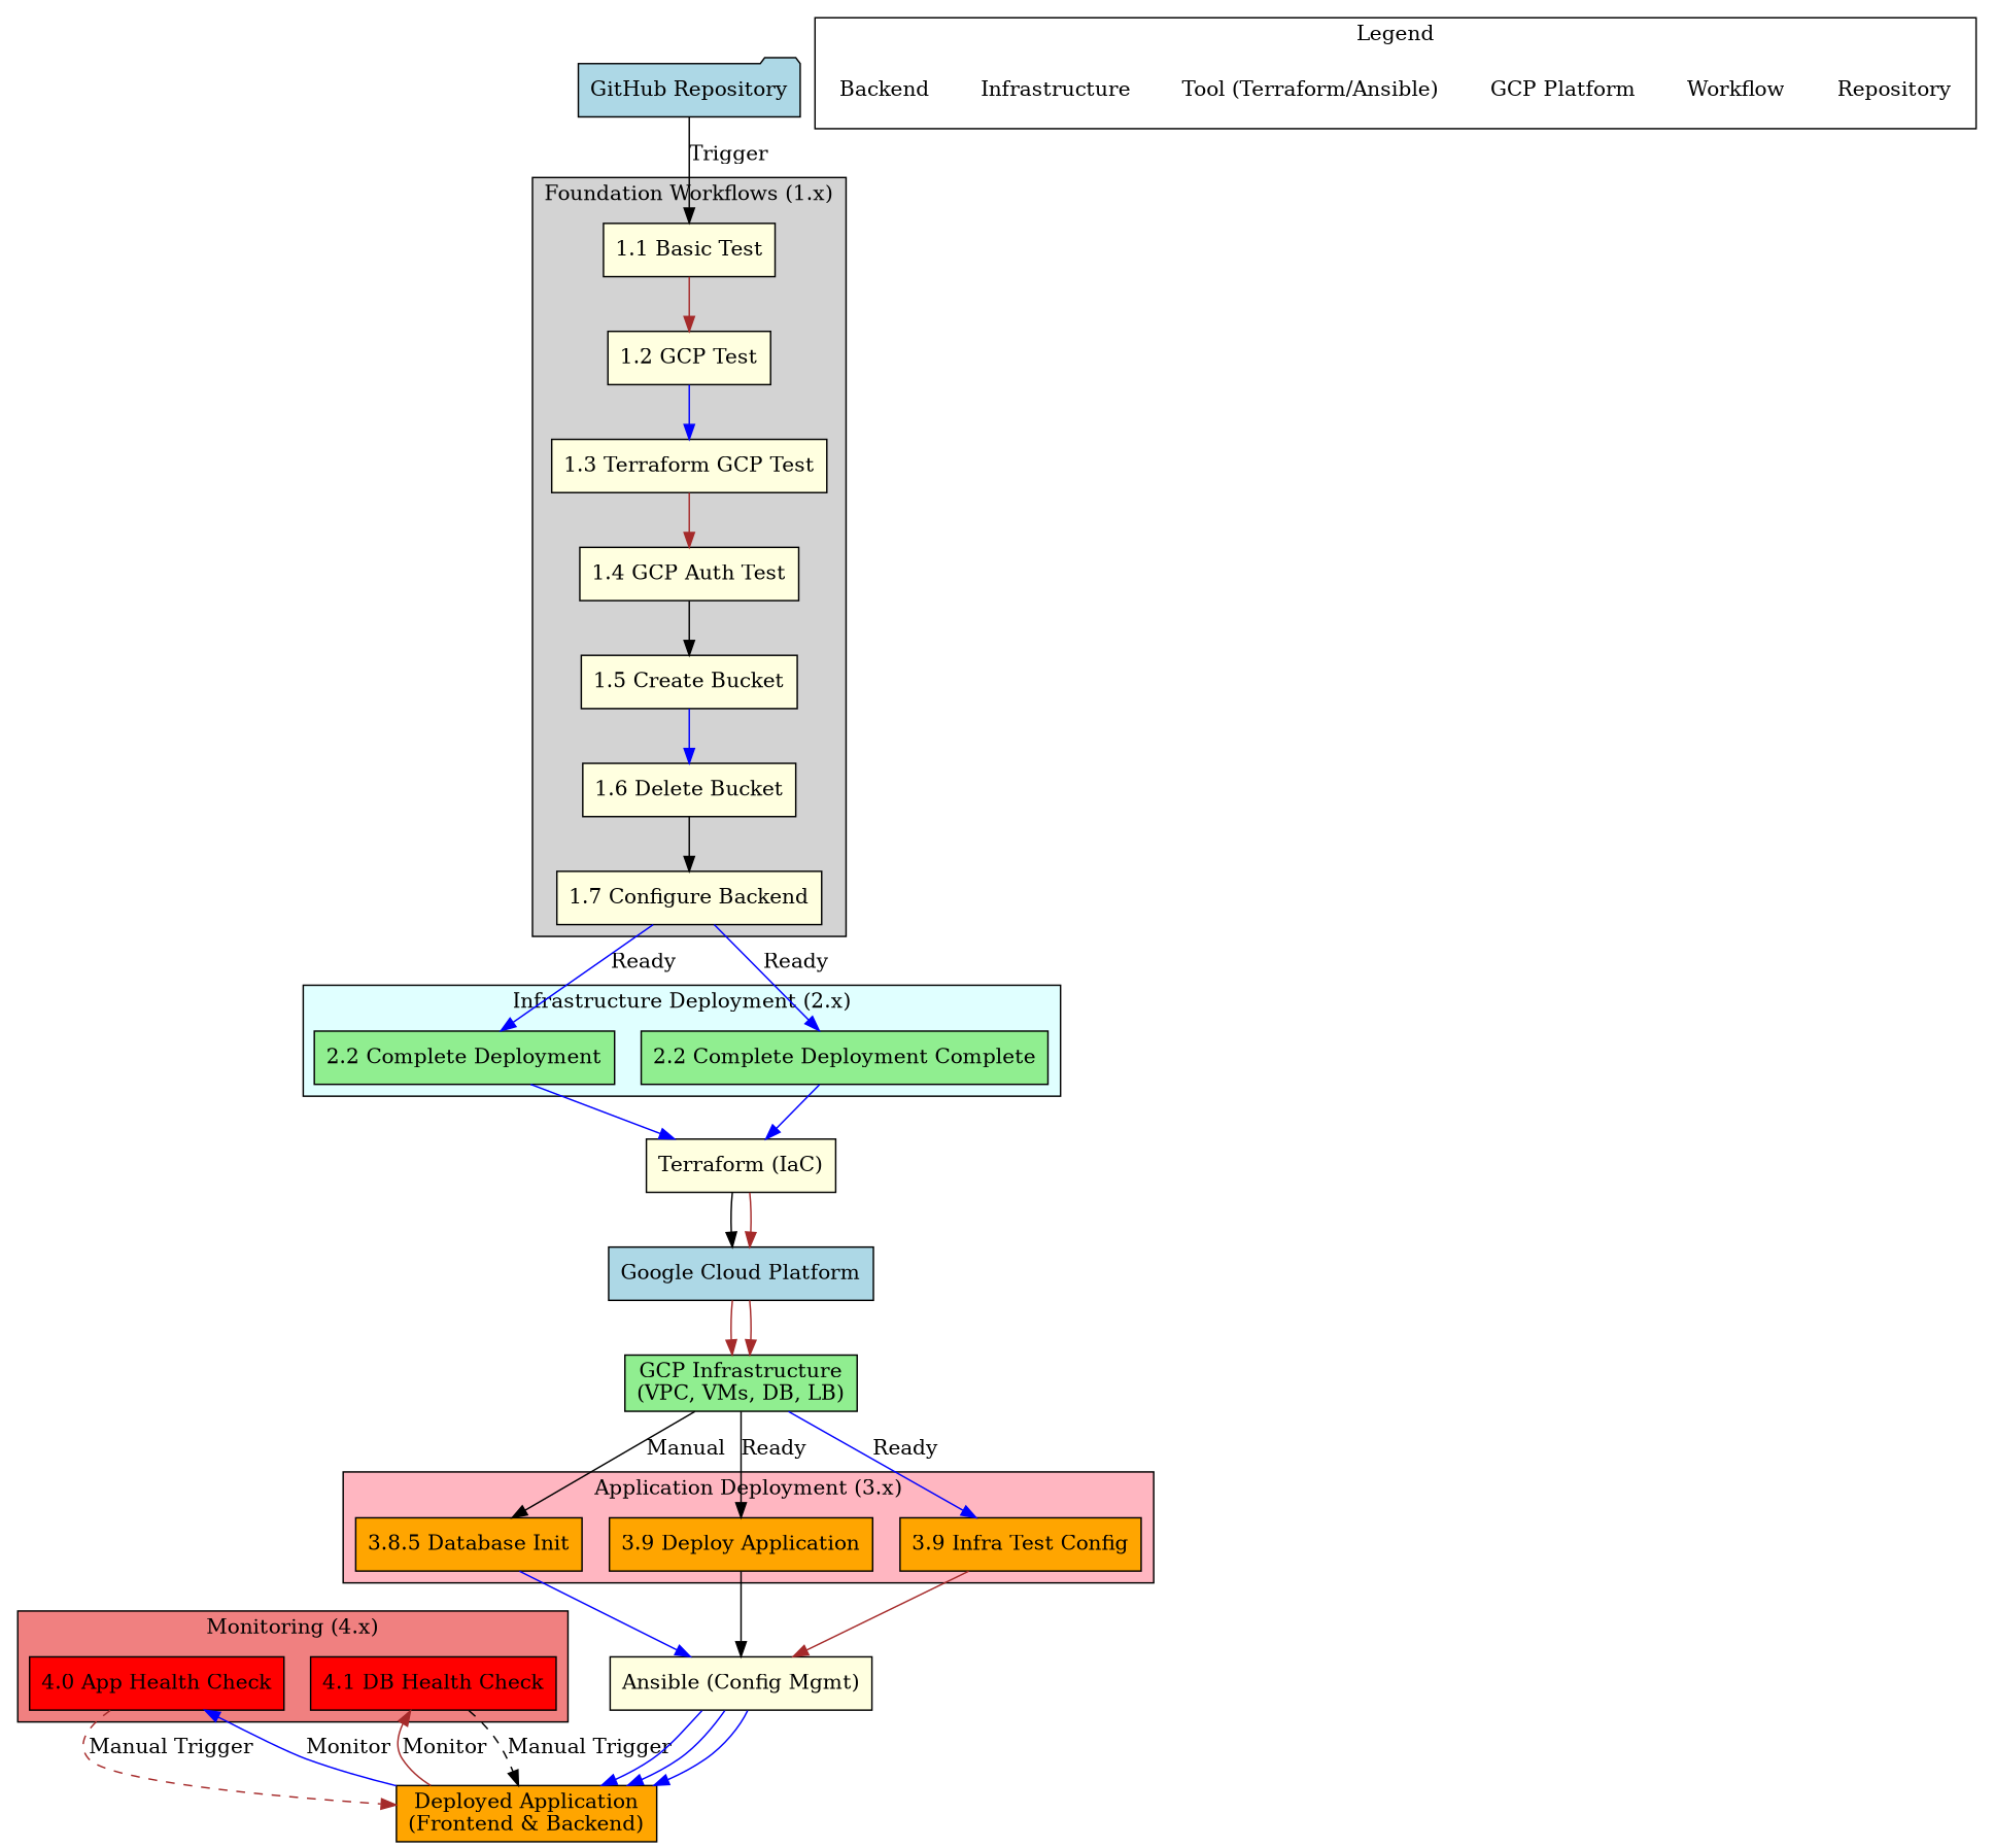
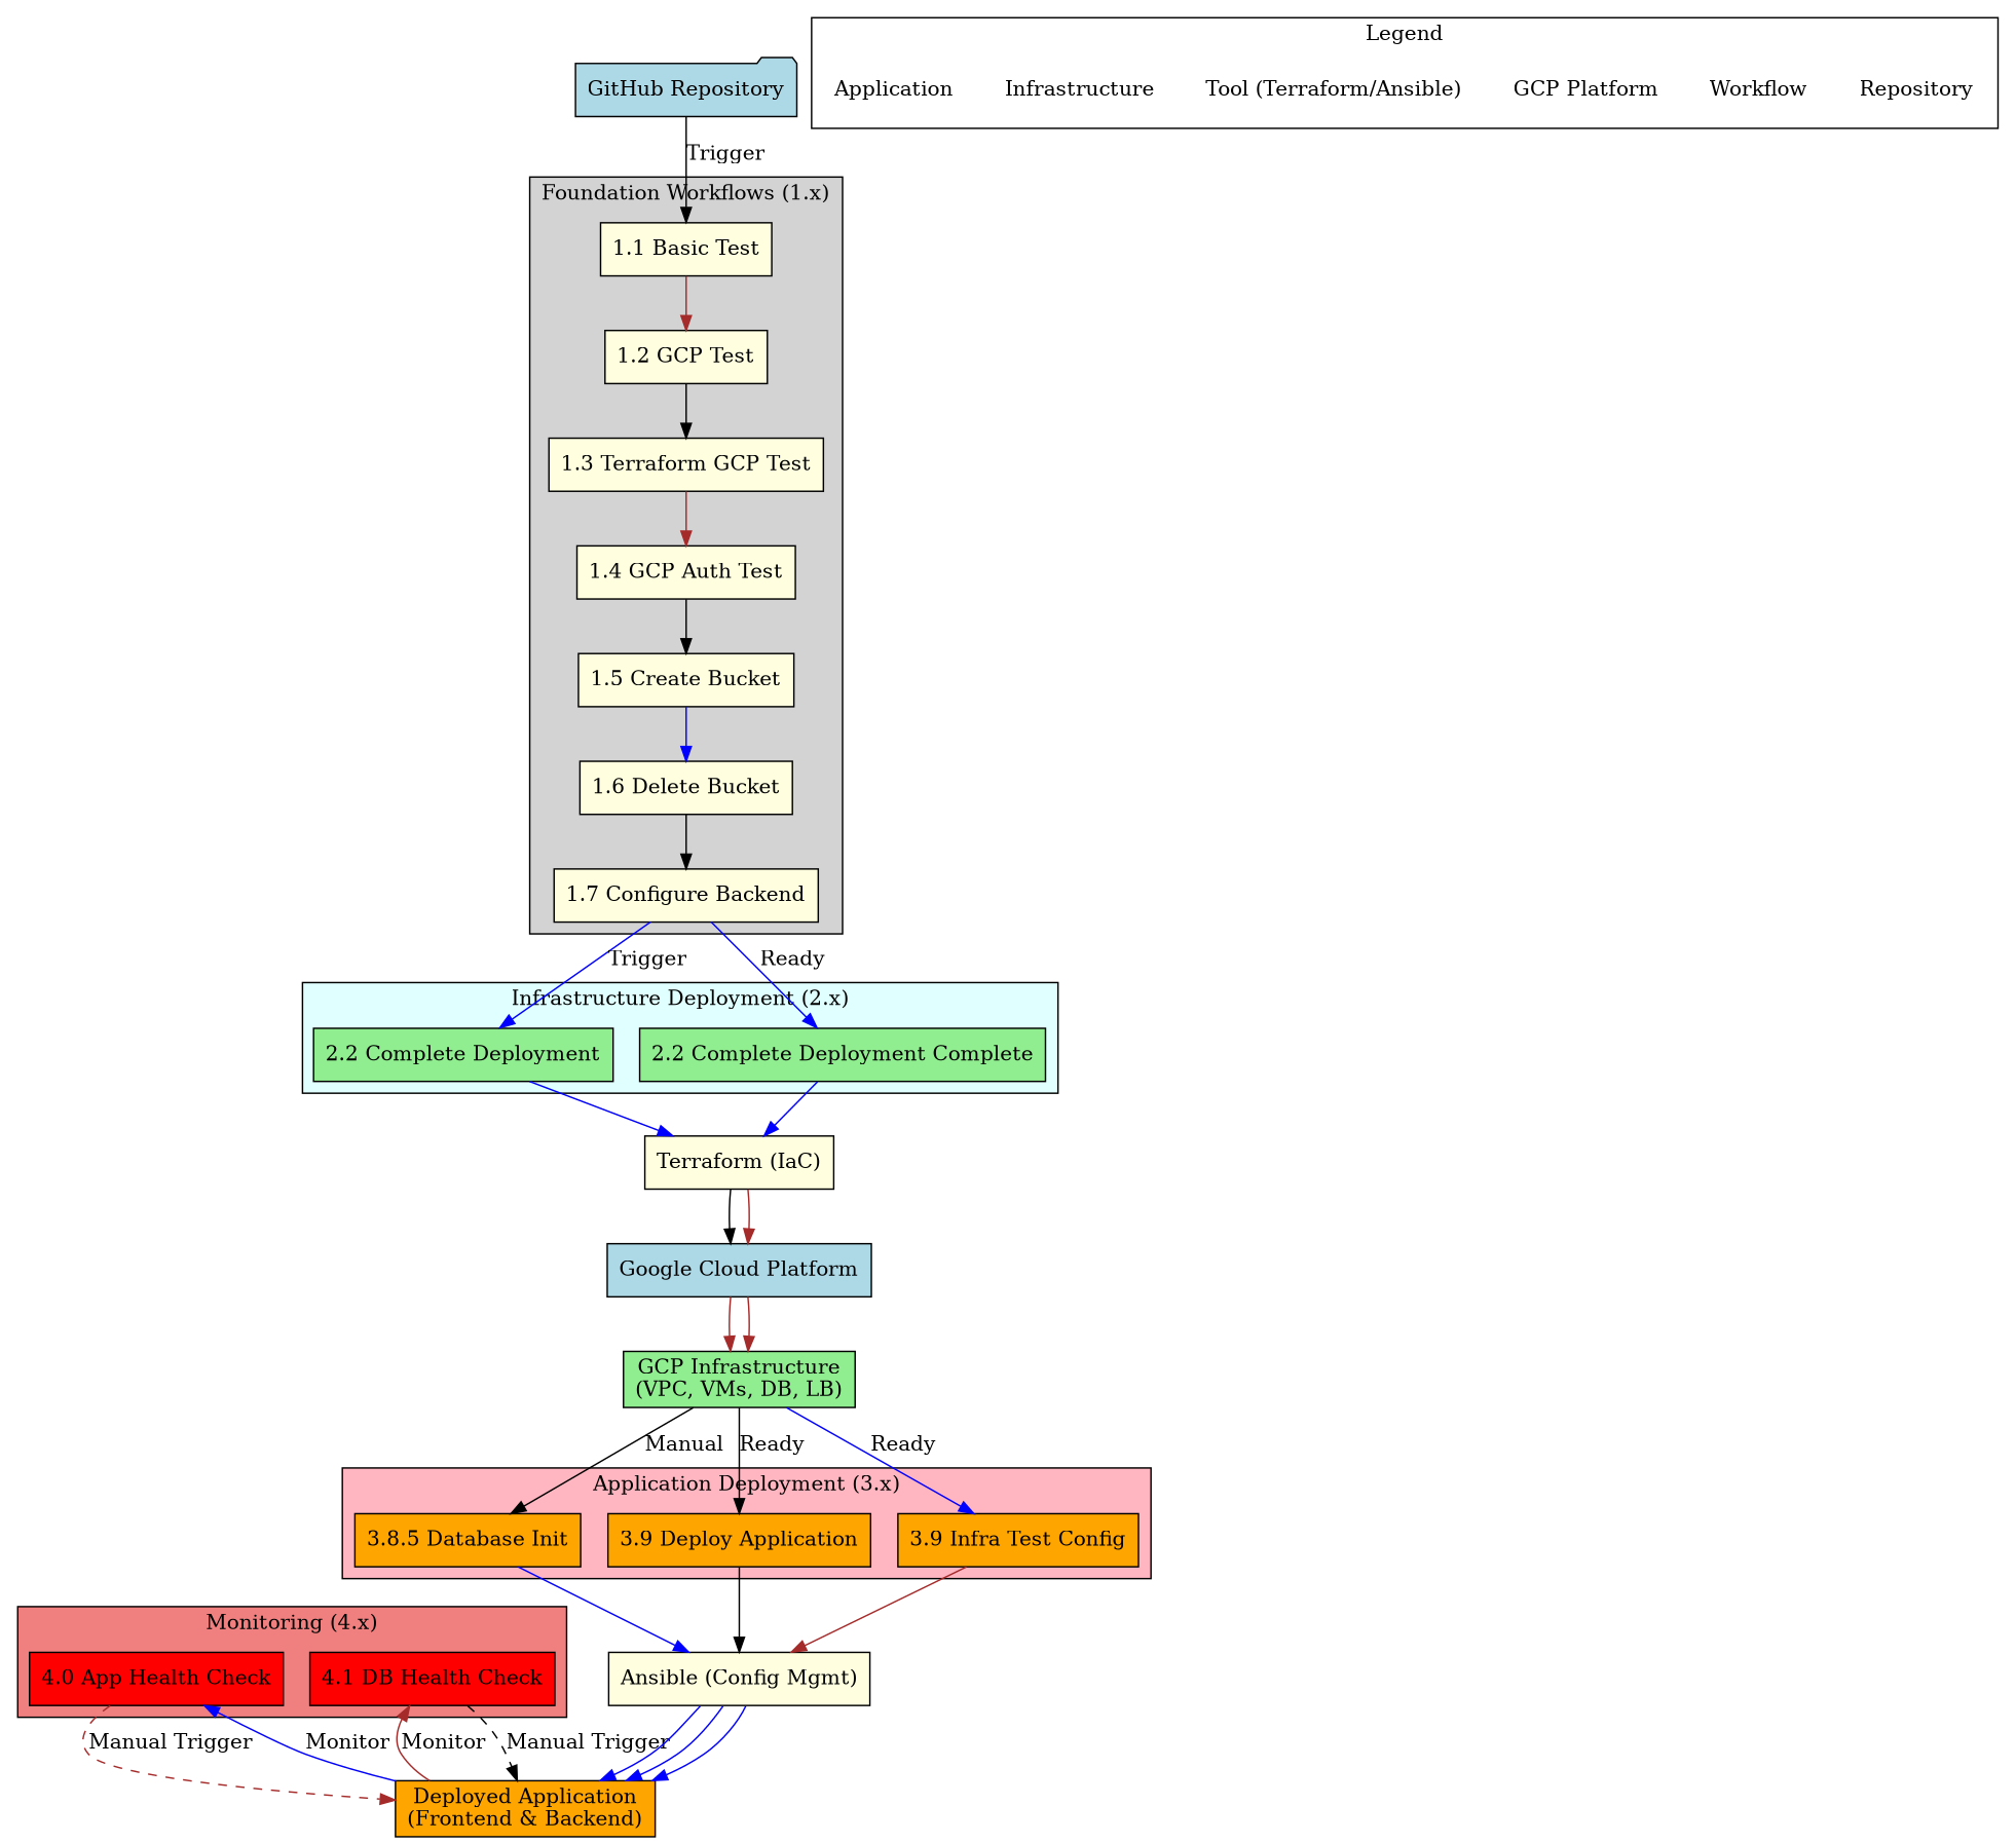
  digraph {
    rankdir=TB
    node [fillcolor=lightyellow shape=box style=filled]
    edge [color=blue]
    n1 [label="1.1 Basic Test"]
    n2 [label="1.2 GCP Test"]
    n3 [label="1.3 Terraform GCP Test"]
    n4 [label="1.4 GCP Auth Test"]
    n5 [label="1.5 Create Bucket"]
    n6 [label="1.6 Delete Bucket"]
    n7 [label="1.7 Configure Backend"]
    n8 [fillcolor=lightgreen label="2.2 Complete Deployment"]
    n9 [fillcolor=lightgreen label="2.2 Complete Deployment Complete"]
    n10 [fillcolor=orange label="3.8.5 Database Init"]
    n11 [fillcolor=orange label="3.9 Deploy Application"]
    n12 [fillcolor=orange label="3.9 Infra Test Config"]
    n13 [fillcolor=red label="4.0 App Health Check"]
    n14 [fillcolor=red label="4.1 DB Health Check"]
    n15 [fillcolor=white label=Repository shape=plaintext]
    n16 [fillcolor=white label=Workflow shape=plaintext]
    n17 [fillcolor=white label="GCP Platform" shape=plaintext]
    n18 [fillcolor=white label="Tool (Terraform/Ansible)" shape=plaintext]
    n19 [fillcolor=white label=Infrastructure shape=plaintext]
-   n20 [fillcolor=white label=Backend shape=plaintext]
+   n20 [fillcolor=white label=Application shape=plaintext]
    n21 [label="Terraform (IaC)"]
    n22 [label="Ansible (Config Mgmt)"]
    n23 [fillcolor=orange label="Deployed Application\n(Frontend & Backend)"]
    n24 [fillcolor=lightblue label="GitHub Repository" shape=folder]
    n25 [fillcolor=lightblue label="Google Cloud Platform" shape=cloud]
    n26 [fillcolor=lightgreen label="GCP Infrastructure\n(VPC, VMs, DB, LB)"]
    subgraph cluster_1 {
      fillcolor=lightgray
      label="Foundation Workflows (1.x)"
      style=filled
      n1
      n2
      n3
      n4
      n5
      n6
      n7
    }
    subgraph cluster_2 {
      fillcolor=lightcyan
      label="Infrastructure Deployment (2.x)"
      style=filled
      n8
      n9
    }
    subgraph cluster_3 {
      fillcolor=lightpink
      label="Application Deployment (3.x)"
      style=filled
      n10
      n11
      n12
    }
    subgraph cluster_4 {
      fillcolor=lightcoral
      label="Monitoring (4.x)"
      style=filled
      n13
      n14
    }
    subgraph cluster_5 {
      label=Legend
      style=solid
      n15
      n16
      n17
      n18
      n19
      n20
    }
    n1 -> n2 [color=brown]
-   n2 -> n3
+   n2 -> n3 [color=black]
    n3 -> n4 [color=brown]
    n4 -> n5 [color=black]
    n5 -> n6
    n6 -> n7 [color=black]
-   n7 -> n8 [label=Ready]
+   n7 -> n8 [label=Trigger]
    n7 -> n9 [label=Ready]
    n8 -> n21
    n9 -> n21
    n10 -> n22
    n11 -> n22 [color=black]
    n12 -> n22 [color=brown]
    n13 -> n23 [color=brown label="Manual Trigger" style=dashed]
    n14 -> n23 [color=black label="Manual Trigger" style=dashed]
    n21 -> n25 [color=black]
    n21 -> n25 [color=brown]
    n22 -> n23
    n22 -> n23
    n22 -> n23
    n23 -> n13 [label=Monitor]
    n23 -> n14 [color=brown label=Monitor]
    n24 -> n1 [color=black label=Trigger]
    n25 -> n26 [color=brown]
    n25 -> n26 [color=brown]
    n26 -> n10 [color=black label=Manual]
    n26 -> n11 [color=black label=Ready]
    n26 -> n12 [label=Ready]
  }
